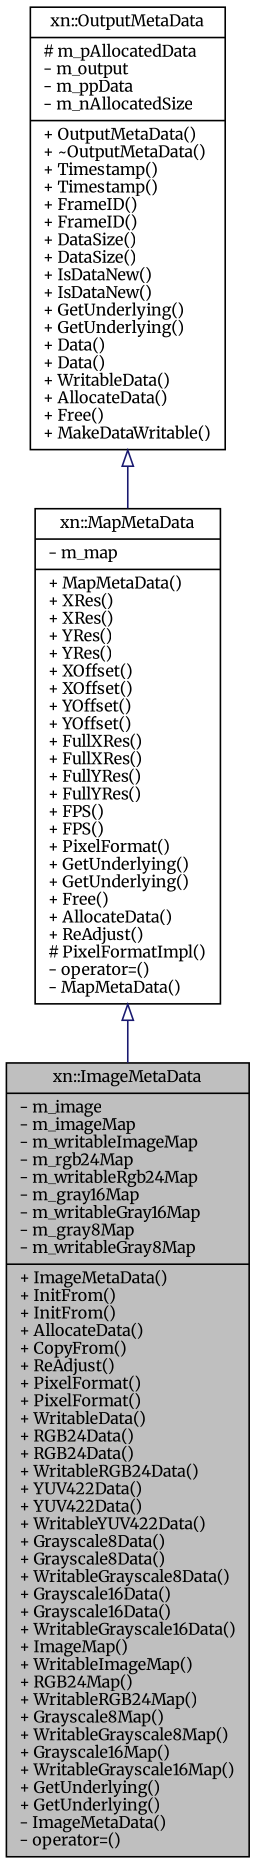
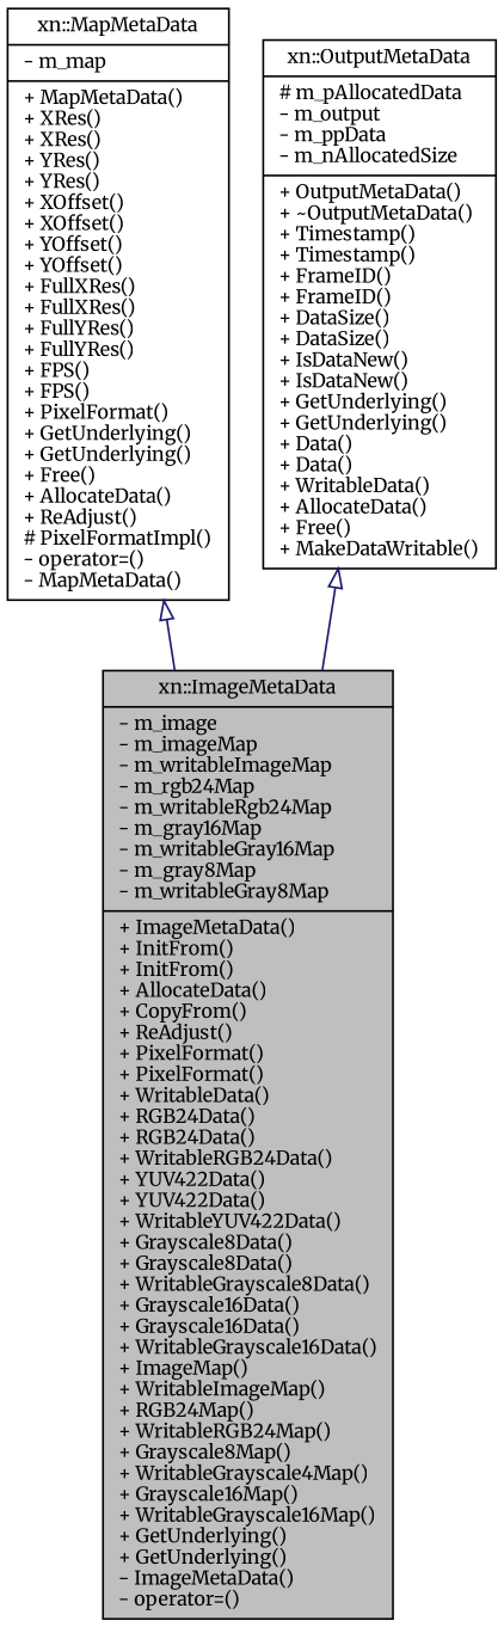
  digraph {
    fontname=Merriweather
    node [color=black fillcolor=white fontname=Merriweather fontsize=10 shape=record style=filled]
    edge [arrowtail=empty color=midnightblue dir=back fontname=Merriweather fontsize=10 labelfontname=FreeSans labelfontsize=10 style=solid]
-   n1 [fillcolor=grey75 fontcolor=black height=0.2 label="{xn::ImageMetaData\n|- m_image\l- m_imageMap\l- m_writableImageMap\l- m_rgb24Map\l- m_writableRgb24Map\l- m_gray16Map\l- m_writableGray16Map\l- m_gray8Map\l- m_writableGray8Map\l|+ ImageMetaData()\l+ InitFrom()\l+ InitFrom()\l+ AllocateData()\l+ CopyFrom()\l+ ReAdjust()\l+ PixelFormat()\l+ PixelFormat()\l+ WritableData()\l+ RGB24Data()\l+ RGB24Data()\l+ WritableRGB24Data()\l+ YUV422Data()\l+ YUV422Data()\l+ WritableYUV422Data()\l+ Grayscale8Data()\l+ Grayscale8Data()\l+ WritableGrayscale8Data()\l+ Grayscale16Data()\l+ Grayscale16Data()\l+ WritableGrayscale16Data()\l+ ImageMap()\l+ WritableImageMap()\l+ RGB24Map()\l+ WritableRGB24Map()\l+ Grayscale8Map()\l+ WritableGrayscale8Map()\l+ Grayscale16Map()\l+ WritableGrayscale16Map()\l+ GetUnderlying()\l+ GetUnderlying()\l- ImageMetaData()\l- operator=()\l}" width=0.4]
+   n1 [fillcolor=grey75 fontcolor=black height=0.2 label="{xn::ImageMetaData\n|- m_image\l- m_imageMap\l- m_writableImageMap\l- m_rgb24Map\l- m_writableRgb24Map\l- m_gray16Map\l- m_writableGray16Map\l- m_gray8Map\l- m_writableGray8Map\l|+ ImageMetaData()\l+ InitFrom()\l+ InitFrom()\l+ AllocateData()\l+ CopyFrom()\l+ ReAdjust()\l+ PixelFormat()\l+ PixelFormat()\l+ WritableData()\l+ RGB24Data()\l+ RGB24Data()\l+ WritableRGB24Data()\l+ YUV422Data()\l+ YUV422Data()\l+ WritableYUV422Data()\l+ Grayscale8Data()\l+ Grayscale8Data()\l+ WritableGrayscale8Data()\l+ Grayscale16Data()\l+ Grayscale16Data()\l+ WritableGrayscale16Data()\l+ ImageMap()\l+ WritableImageMap()\l+ RGB24Map()\l+ WritableRGB24Map()\l+ Grayscale8Map()\l+ WritableGrayscale4Map()\l+ Grayscale16Map()\l+ WritableGrayscale16Map()\l+ GetUnderlying()\l+ GetUnderlying()\l- ImageMetaData()\l- operator=()\l}" width=0.4]
    n2 [height=0.2 label="{xn::MapMetaData\n|- m_map\l|+ MapMetaData()\l+ XRes()\l+ XRes()\l+ YRes()\l+ YRes()\l+ XOffset()\l+ XOffset()\l+ YOffset()\l+ YOffset()\l+ FullXRes()\l+ FullXRes()\l+ FullYRes()\l+ FullYRes()\l+ FPS()\l+ FPS()\l+ PixelFormat()\l+ GetUnderlying()\l+ GetUnderlying()\l+ Free()\l+ AllocateData()\l+ ReAdjust()\l# PixelFormatImpl()\l- operator=()\l- MapMetaData()\l}" width=0.4]
    n3 [height=0.2 label="{xn::OutputMetaData\n|# m_pAllocatedData\l- m_output\l- m_ppData\l- m_nAllocatedSize\l|+ OutputMetaData()\l+ ~OutputMetaData()\l+ Timestamp()\l+ Timestamp()\l+ FrameID()\l+ FrameID()\l+ DataSize()\l+ DataSize()\l+ IsDataNew()\l+ IsDataNew()\l+ GetUnderlying()\l+ GetUnderlying()\l+ Data()\l+ Data()\l+ WritableData()\l+ AllocateData()\l+ Free()\l+ MakeDataWritable()\l}" width=0.4]
    n2 -> n1
-   n3 -> n2
+   n3 -> n1
  }
